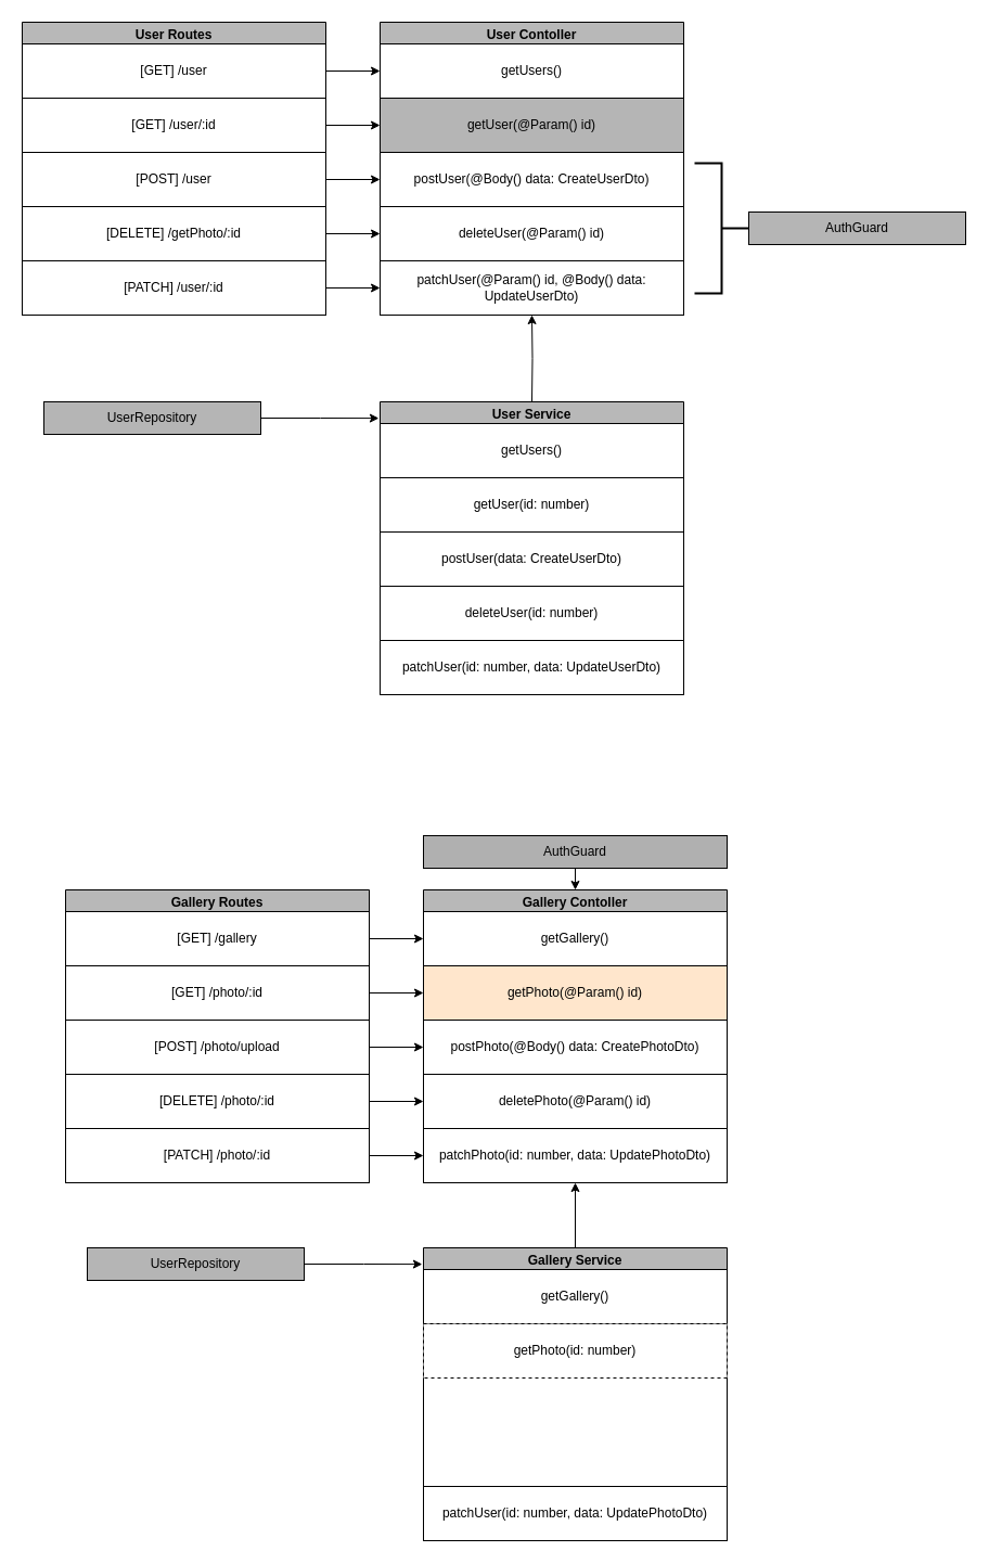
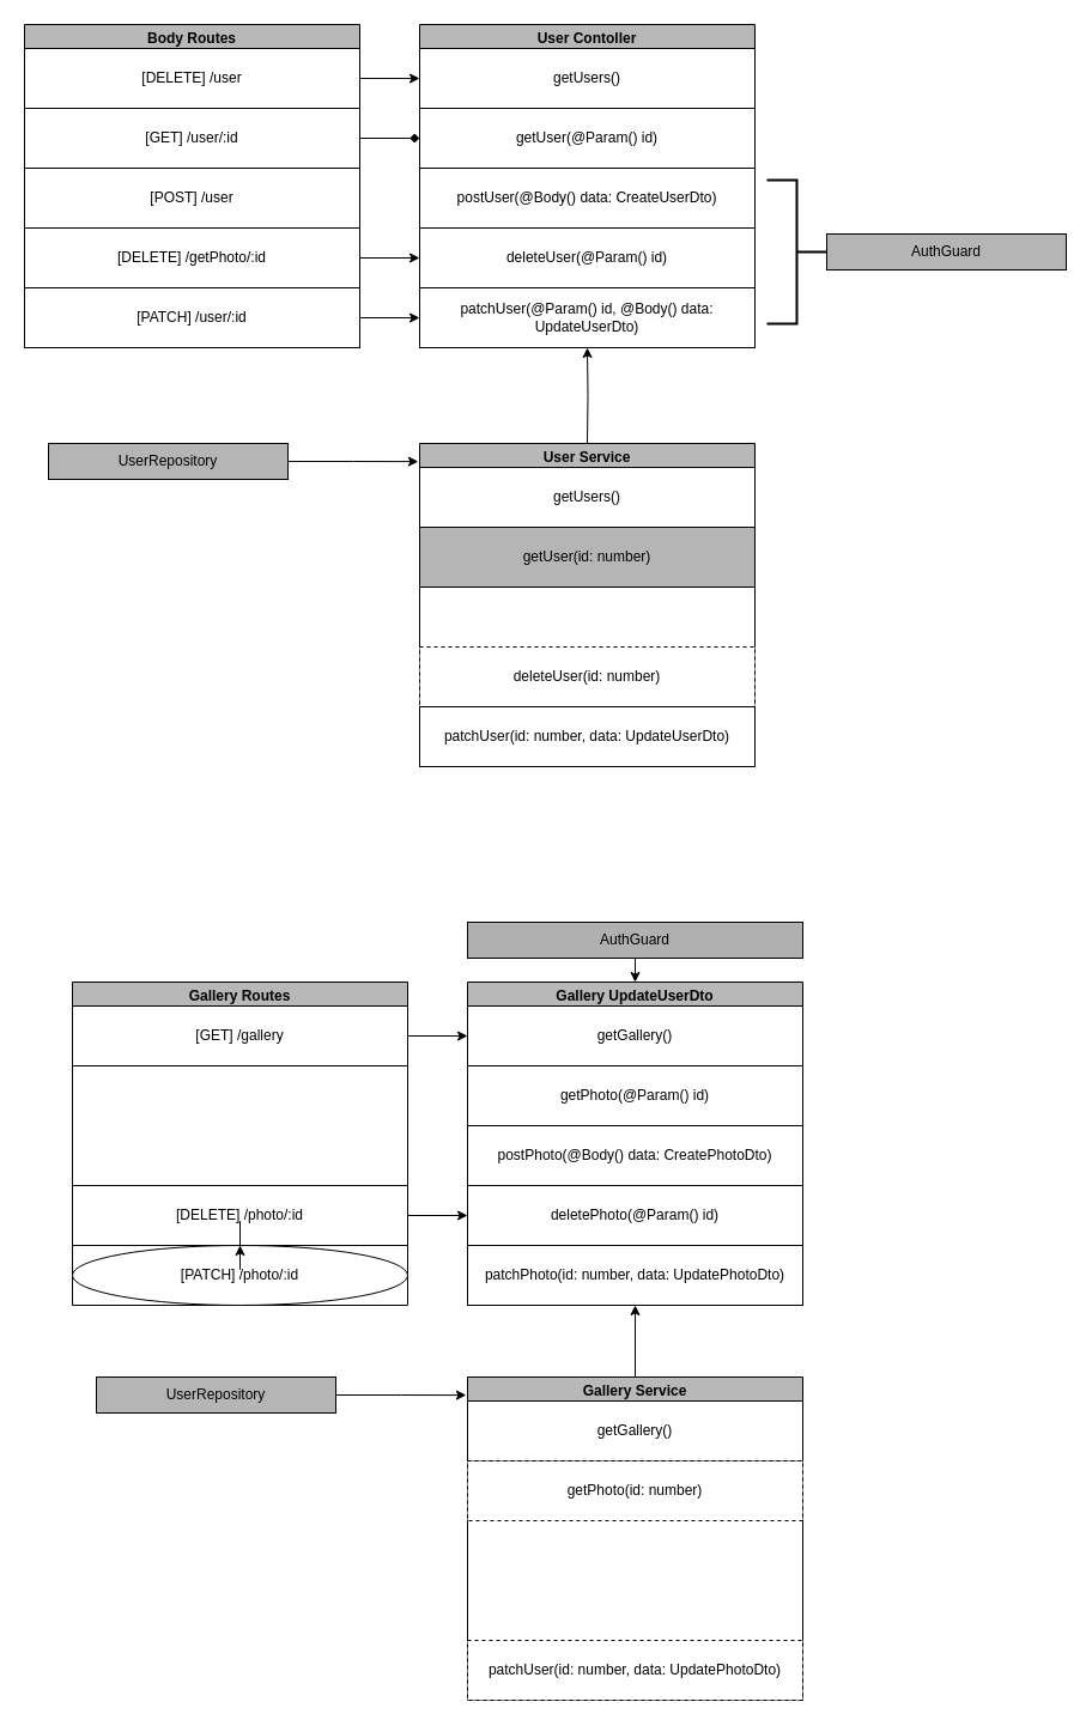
  <mxCell id="0" />
  <mxCell id="1" parent="0" />
- <mxCell id="2" value="User Routes" style="swimlane;whiteSpace=wrap;html=1;fillColor=#B8B8B8;" vertex="1" parent="1"><mxGeometry x="20" y="20" width="280" height="270" as="geometry" /></mxCell>
- <mxCell id="3" value="[GET] /user" style="whiteSpace=wrap;html=1;" vertex="1" parent="2"><mxGeometry y="20" width="280" height="50" as="geometry" /></mxCell>
+ <mxCell id="2" value="Body Routes" style="swimlane;whiteSpace=wrap;html=1;fillColor=#B8B8B8;" vertex="1" parent="1"><mxGeometry x="20" y="20" width="280" height="270" as="geometry" /></mxCell>
+ <mxCell id="3" value="[DELETE] /user" style="whiteSpace=wrap;html=1;" vertex="1" parent="2"><mxGeometry y="20" width="280" height="50" as="geometry" /></mxCell>
  <mxCell id="4" value="[GET] /user/:id" style="whiteSpace=wrap;html=1;" vertex="1" parent="2"><mxGeometry y="70" width="280" height="50" as="geometry" /></mxCell>
  <mxCell id="5" value="[POST] /user" style="whiteSpace=wrap;html=1;" vertex="1" parent="2"><mxGeometry y="120" width="280" height="50" as="geometry" /></mxCell>
  <mxCell id="6" value="[DELETE] /getPhoto/:id" style="whiteSpace=wrap;html=1;" vertex="1" parent="2"><mxGeometry y="170" width="280" height="50" as="geometry" /></mxCell>
  <mxCell id="7" value="[PATCH] /user/:id" style="whiteSpace=wrap;html=1;" vertex="1" parent="2"><mxGeometry y="220" width="280" height="50" as="geometry" /></mxCell>
  <mxCell id="8" value="User Contoller" style="swimlane;whiteSpace=wrap;html=1;fillColor=#B8B8B8;" vertex="1" parent="1"><mxGeometry x="350" y="20" width="280" height="270" as="geometry" /></mxCell>
  <mxCell id="9" value="getUsers()" style="whiteSpace=wrap;html=1;" vertex="1" parent="8"><mxGeometry y="20" width="280" height="50" as="geometry" /></mxCell>
- <mxCell id="10" value="getUser(@Param() id)" style="whiteSpace=wrap;html=1;fillColor=#b5b5b5;" vertex="1" parent="8"><mxGeometry y="70" width="280" height="50" as="geometry" /></mxCell>
+ <mxCell id="10" value="getUser(@Param() id)" style="whiteSpace=wrap;html=1;" vertex="1" parent="8"><mxGeometry y="70" width="280" height="50" as="geometry" /></mxCell>
  <mxCell id="11" value="postUser(@Body() data: CreateUserDto)" style="whiteSpace=wrap;html=1;" vertex="1" parent="8"><mxGeometry y="120" width="280" height="50" as="geometry" /></mxCell>
  <mxCell id="12" value="deleteUser(@Param() id)" style="whiteSpace=wrap;html=1;" vertex="1" parent="8"><mxGeometry y="170" width="280" height="50" as="geometry" /></mxCell>
  <mxCell id="13" value="patchUser(@Param() id, @Body() data: UpdateUserDto)" style="whiteSpace=wrap;html=1;" vertex="1" parent="8"><mxGeometry y="220" width="280" height="50" as="geometry" /></mxCell>
  <mxCell id="14" style="edgeStyle=orthogonalEdgeStyle;rounded=0;orthogonalLoop=1;jettySize=auto;html=1;" edge="1" parent="1" source="3" target="9"><mxGeometry relative="1" as="geometry" /></mxCell>
- <mxCell id="15" style="edgeStyle=orthogonalEdgeStyle;rounded=0;orthogonalLoop=1;jettySize=auto;html=1;" edge="1" parent="1" source="4" target="10"><mxGeometry relative="1" as="geometry" /></mxCell>
- <mxCell id="16" style="edgeStyle=orthogonalEdgeStyle;rounded=0;orthogonalLoop=1;jettySize=auto;html=1;entryX=0;entryY=0.5;entryDx=0;entryDy=0;" edge="1" parent="1" source="5" target="11"><mxGeometry relative="1" as="geometry" /></mxCell>
+ <mxCell id="15" style="edgeStyle=orthogonalEdgeStyle;rounded=0;orthogonalLoop=1;jettySize=auto;html=1;endArrow=diamond;" edge="1" parent="1" source="4" target="10"><mxGeometry relative="1" as="geometry" /></mxCell>
  <mxCell id="17" style="edgeStyle=orthogonalEdgeStyle;rounded=0;orthogonalLoop=1;jettySize=auto;html=1;" edge="1" parent="1" source="6" target="12"><mxGeometry relative="1" as="geometry" /></mxCell>
  <mxCell id="18" style="edgeStyle=orthogonalEdgeStyle;rounded=0;orthogonalLoop=1;jettySize=auto;html=1;" edge="1" parent="1" source="7" target="13"><mxGeometry relative="1" as="geometry" /></mxCell>
  <mxCell id="19" value="Gallery Routes" style="swimlane;whiteSpace=wrap;html=1;fillColor=#B8B8B8;" vertex="1" parent="1"><mxGeometry x="60" y="820" width="280" height="270" as="geometry" /></mxCell>
  <mxCell id="20" value="[GET] /gallery" style="whiteSpace=wrap;html=1;" vertex="1" parent="19"><mxGeometry y="20" width="280" height="50" as="geometry" /></mxCell>
- <mxCell id="21" value="[GET] /photo/:id" style="whiteSpace=wrap;html=1;" vertex="1" parent="19"><mxGeometry y="70" width="280" height="50" as="geometry" /></mxCell>
- <mxCell id="22" value="[POST] /photo/upload" style="whiteSpace=wrap;html=1;" vertex="1" parent="19"><mxGeometry y="120" width="280" height="50" as="geometry" /></mxCell>
  <mxCell id="23" value="[DELETE] /photo/:id" style="whiteSpace=wrap;html=1;" vertex="1" parent="19"><mxGeometry y="170" width="280" height="50" as="geometry" /></mxCell>
- <mxCell id="24" value="[PATCH] /photo/:id" style="whiteSpace=wrap;html=1;" vertex="1" parent="19"><mxGeometry y="220" width="280" height="50" as="geometry" /></mxCell>
- <mxCell id="25" value="Gallery Contoller" style="swimlane;whiteSpace=wrap;html=1;fillColor=#B8B8B8;" vertex="1" parent="1"><mxGeometry x="390" y="820" width="280" height="270" as="geometry" /></mxCell>
+ <mxCell id="24" value="[PATCH] /photo/:id" style="ellipse;whiteSpace=wrap;html=1;" vertex="1" parent="19"><mxGeometry y="220" width="280" height="50" as="geometry" /></mxCell>
+ <mxCell id="25" value="Gallery UpdateUserDto" style="swimlane;whiteSpace=wrap;html=1;fillColor=#B8B8B8;" vertex="1" parent="1"><mxGeometry x="390" y="820" width="280" height="270" as="geometry" /></mxCell>
  <mxCell id="26" value="getGallery()" style="whiteSpace=wrap;html=1;" vertex="1" parent="25"><mxGeometry y="20" width="280" height="50" as="geometry" /></mxCell>
- <mxCell id="27" value="getPhoto(@Param() id)" style="whiteSpace=wrap;html=1;fillColor=#ffe6cc;" vertex="1" parent="25"><mxGeometry y="70" width="280" height="50" as="geometry" /></mxCell>
+ <mxCell id="27" value="getPhoto(@Param() id)" style="whiteSpace=wrap;html=1;" vertex="1" parent="25"><mxGeometry y="70" width="280" height="50" as="geometry" /></mxCell>
  <mxCell id="28" value="postPhoto(@Body() data: CreatePhotoDto)" style="whiteSpace=wrap;html=1;" vertex="1" parent="25"><mxGeometry y="120" width="280" height="50" as="geometry" /></mxCell>
  <mxCell id="29" value="deletePhoto(@Param() id)" style="whiteSpace=wrap;html=1;" vertex="1" parent="25"><mxGeometry y="170" width="280" height="50" as="geometry" /></mxCell>
  <mxCell id="30" value="patchPhoto(id: number, data: UpdatePhotoDto)" style="whiteSpace=wrap;html=1;" vertex="1" parent="25"><mxGeometry y="220" width="280" height="50" as="geometry" /></mxCell>
  <mxCell id="31" style="edgeStyle=orthogonalEdgeStyle;rounded=0;orthogonalLoop=1;jettySize=auto;html=1;" edge="1" parent="1" source="20" target="26"><mxGeometry relative="1" as="geometry"><Array as="points"><mxPoint x="340" y="850" /><mxPoint x="340" y="850" /></Array></mxGeometry></mxCell>
- <mxCell id="32" style="edgeStyle=orthogonalEdgeStyle;rounded=0;orthogonalLoop=1;jettySize=auto;html=1;" edge="1" parent="1" source="21" target="27"><mxGeometry relative="1" as="geometry" /></mxCell>
- <mxCell id="33" style="edgeStyle=orthogonalEdgeStyle;rounded=0;orthogonalLoop=1;jettySize=auto;html=1;entryX=0;entryY=0.5;entryDx=0;entryDy=0;" edge="1" parent="1" source="22" target="28"><mxGeometry relative="1" as="geometry" /></mxCell>
  <mxCell id="34" style="edgeStyle=orthogonalEdgeStyle;rounded=0;orthogonalLoop=1;jettySize=auto;html=1;" edge="1" parent="1" source="23" target="29"><mxGeometry relative="1" as="geometry" /></mxCell>
- <mxCell id="35" style="edgeStyle=orthogonalEdgeStyle;rounded=0;orthogonalLoop=1;jettySize=auto;html=1;" edge="1" parent="1" source="24" target="30"><mxGeometry relative="1" as="geometry" /></mxCell>
+ <mxCell id="35" style="edgeStyle=orthogonalEdgeStyle;rounded=0;orthogonalLoop=1;jettySize=auto;html=1;" edge="1" parent="1" source="24" target="23"><mxGeometry relative="1" as="geometry" /></mxCell>
  <mxCell id="36" style="edgeStyle=orthogonalEdgeStyle;rounded=0;orthogonalLoop=1;jettySize=auto;html=1;entryX=0.5;entryY=1;entryDx=0;entryDy=0;" edge="1" parent="1" target="8"><mxGeometry relative="1" as="geometry"><mxPoint x="490" y="370" as="sourcePoint" /></mxGeometry></mxCell>
  <mxCell id="37" value="User Service" style="swimlane;whiteSpace=wrap;html=1;fillColor=#B8B8B8;" vertex="1" parent="1"><mxGeometry x="350" y="370" width="280" height="270" as="geometry" /></mxCell>
  <mxCell id="38" value="getUsers()" style="whiteSpace=wrap;html=1;" vertex="1" parent="37"><mxGeometry y="20" width="280" height="50" as="geometry" /></mxCell>
- <mxCell id="39" value="getUser(id: number)" style="whiteSpace=wrap;html=1;" vertex="1" parent="37"><mxGeometry y="70" width="280" height="50" as="geometry" /></mxCell>
- <mxCell id="40" value="postUser(data: CreateUserDto)" style="whiteSpace=wrap;html=1;" vertex="1" parent="37"><mxGeometry y="120" width="280" height="50" as="geometry" /></mxCell>
- <mxCell id="41" value="deleteUser(id: number)" style="whiteSpace=wrap;html=1;" vertex="1" parent="37"><mxGeometry y="170" width="280" height="50" as="geometry" /></mxCell>
+ <mxCell id="39" value="getUser(id: number)" style="whiteSpace=wrap;html=1;fillColor=#b5b5b5;" vertex="1" parent="37"><mxGeometry y="70" width="280" height="50" as="geometry" /></mxCell>
+ <mxCell id="41" value="deleteUser(id: number)" style="whiteSpace=wrap;html=1;dashed=1;" vertex="1" parent="37"><mxGeometry y="170" width="280" height="50" as="geometry" /></mxCell>
  <mxCell id="42" value="patchUser(id: number, data: UpdateUserDto)" style="whiteSpace=wrap;html=1;" vertex="1" parent="37"><mxGeometry y="220" width="280" height="50" as="geometry" /></mxCell>
  <mxCell id="43" style="edgeStyle=orthogonalEdgeStyle;rounded=0;orthogonalLoop=1;jettySize=auto;html=1;entryX=-0.004;entryY=0.056;entryDx=0;entryDy=0;entryPerimeter=0;" edge="1" parent="1" source="44" target="37"><mxGeometry relative="1" as="geometry" /></mxCell>
  <mxCell id="44" value="UserRepository" style="rounded=0;whiteSpace=wrap;html=1;fillColor=#B5B5B5;" vertex="1" parent="1"><mxGeometry x="40" y="370" width="200" height="30" as="geometry" /></mxCell>
  <mxCell id="45" style="edgeStyle=orthogonalEdgeStyle;rounded=0;orthogonalLoop=1;jettySize=auto;html=1;exitX=0.5;exitY=1;exitDx=0;exitDy=0;entryX=0.5;entryY=0;entryDx=0;entryDy=0;" edge="1" parent="1" source="46" target="25"><mxGeometry relative="1" as="geometry" /></mxCell>
  <mxCell id="46" value="AuthGuard" style="rounded=0;whiteSpace=wrap;html=1;fillColor=#B0B0B0;" vertex="1" parent="1"><mxGeometry x="390" y="770" width="280" height="30" as="geometry" /></mxCell>
  <mxCell id="47" style="edgeStyle=orthogonalEdgeStyle;rounded=0;orthogonalLoop=1;jettySize=auto;html=1;entryX=0.5;entryY=1;entryDx=0;entryDy=0;" edge="1" parent="1" source="48" target="25"><mxGeometry relative="1" as="geometry" /></mxCell>
  <mxCell id="48" value="Gallery Service" style="swimlane;whiteSpace=wrap;html=1;fillColor=#B8B8B8;" vertex="1" parent="1"><mxGeometry x="390" y="1150" width="280" height="270" as="geometry" /></mxCell>
  <mxCell id="49" value="getGallery()" style="whiteSpace=wrap;html=1;" vertex="1" parent="48"><mxGeometry y="20" width="280" height="50" as="geometry" /></mxCell>
  <mxCell id="50" value="getPhoto(id: number)" style="whiteSpace=wrap;html=1;dashed=1;" vertex="1" parent="48"><mxGeometry y="70" width="280" height="50" as="geometry" /></mxCell>
- <mxCell id="51" value="patchUser(id: number, data: UpdatePhotoDto)" style="whiteSpace=wrap;html=1;" vertex="1" parent="48"><mxGeometry y="220" width="280" height="50" as="geometry" /></mxCell>
+ <mxCell id="51" value="patchUser(id: number, data: UpdatePhotoDto)" style="whiteSpace=wrap;html=1;dashed=1;" vertex="1" parent="48"><mxGeometry y="220" width="280" height="50" as="geometry" /></mxCell>
  <mxCell id="52" style="edgeStyle=orthogonalEdgeStyle;rounded=0;orthogonalLoop=1;jettySize=auto;html=1;entryX=-0.004;entryY=0.056;entryDx=0;entryDy=0;entryPerimeter=0;" edge="1" parent="1" source="53" target="48"><mxGeometry relative="1" as="geometry" /></mxCell>
  <mxCell id="53" value="UserRepository" style="rounded=0;whiteSpace=wrap;html=1;fillColor=#B5B5B5;" vertex="1" parent="1"><mxGeometry x="80" y="1150" width="200" height="30" as="geometry" /></mxCell>
  <mxCell id="54" value="" style="strokeWidth=2;html=1;shape=mxgraph.flowchart.annotation_2;align=left;labelPosition=right;pointerEvents=1;rotation=-180;" vertex="1" parent="1"><mxGeometry x="640" y="150" width="50" height="120" as="geometry" /></mxCell>
  <mxCell id="55" value="AuthGuard" style="rounded=0;whiteSpace=wrap;html=1;fillColor=#B5B5B5;" vertex="1" parent="1"><mxGeometry x="690" y="195" width="200" height="30" as="geometry" /></mxCell>
